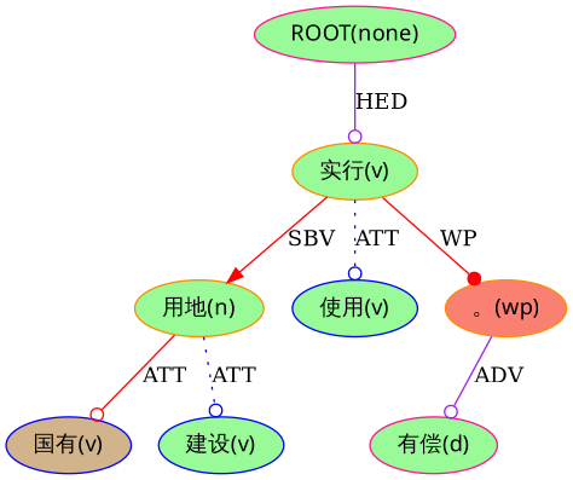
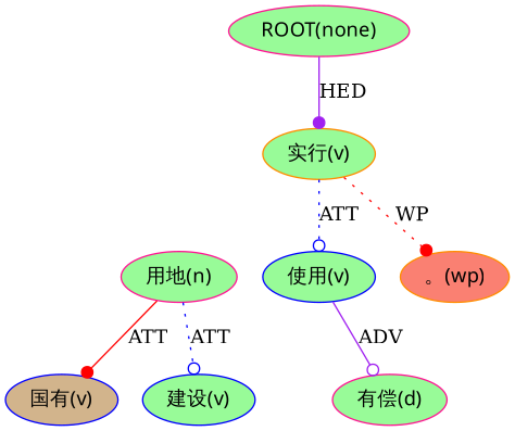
  digraph {
    node [color=darkorange fillcolor=palegreen fontname="Microsoft YaHei" style=filled]
    edge [arrowhead=odot color=red style=solid]
    n1 [color=deeppink label="ROOT(none)"]
    n2 [label="实行(v)"]
-   n3 [label="用地(n)"]
+   n3 [color=deeppink label="用地(n)"]
    n4 [color=blue label="使用(v)"]
    n5 [fillcolor=salmon label="。(wp)"]
    n6 [color=blue fillcolor=tan label="国有(v)"]
    n7 [color=blue label="建设(v)"]
    n8 [color=deeppink label="有偿(d)"]
-   n1 -> n2 [color=purple label=HED]
-   n2 -> n3 [arrowhead=normal label=SBV]
+   n1 -> n2 [arrowhead=dot color=purple label=HED]
    n2 -> n4 [color=blue label=ATT style=dotted]
-   n2 -> n5 [arrowhead=dot label=WP]
-   n3 -> n6 [label=ATT]
+   n2 -> n5 [arrowhead=dot label=WP style=dotted]
+   n3 -> n6 [arrowhead=dot label=ATT]
    n3 -> n7 [color=blue label=ATT style=dotted]
-   n5 -> n8 [color=purple label=ADV]
+   n4 -> n8 [color=purple label=ADV]
  }
